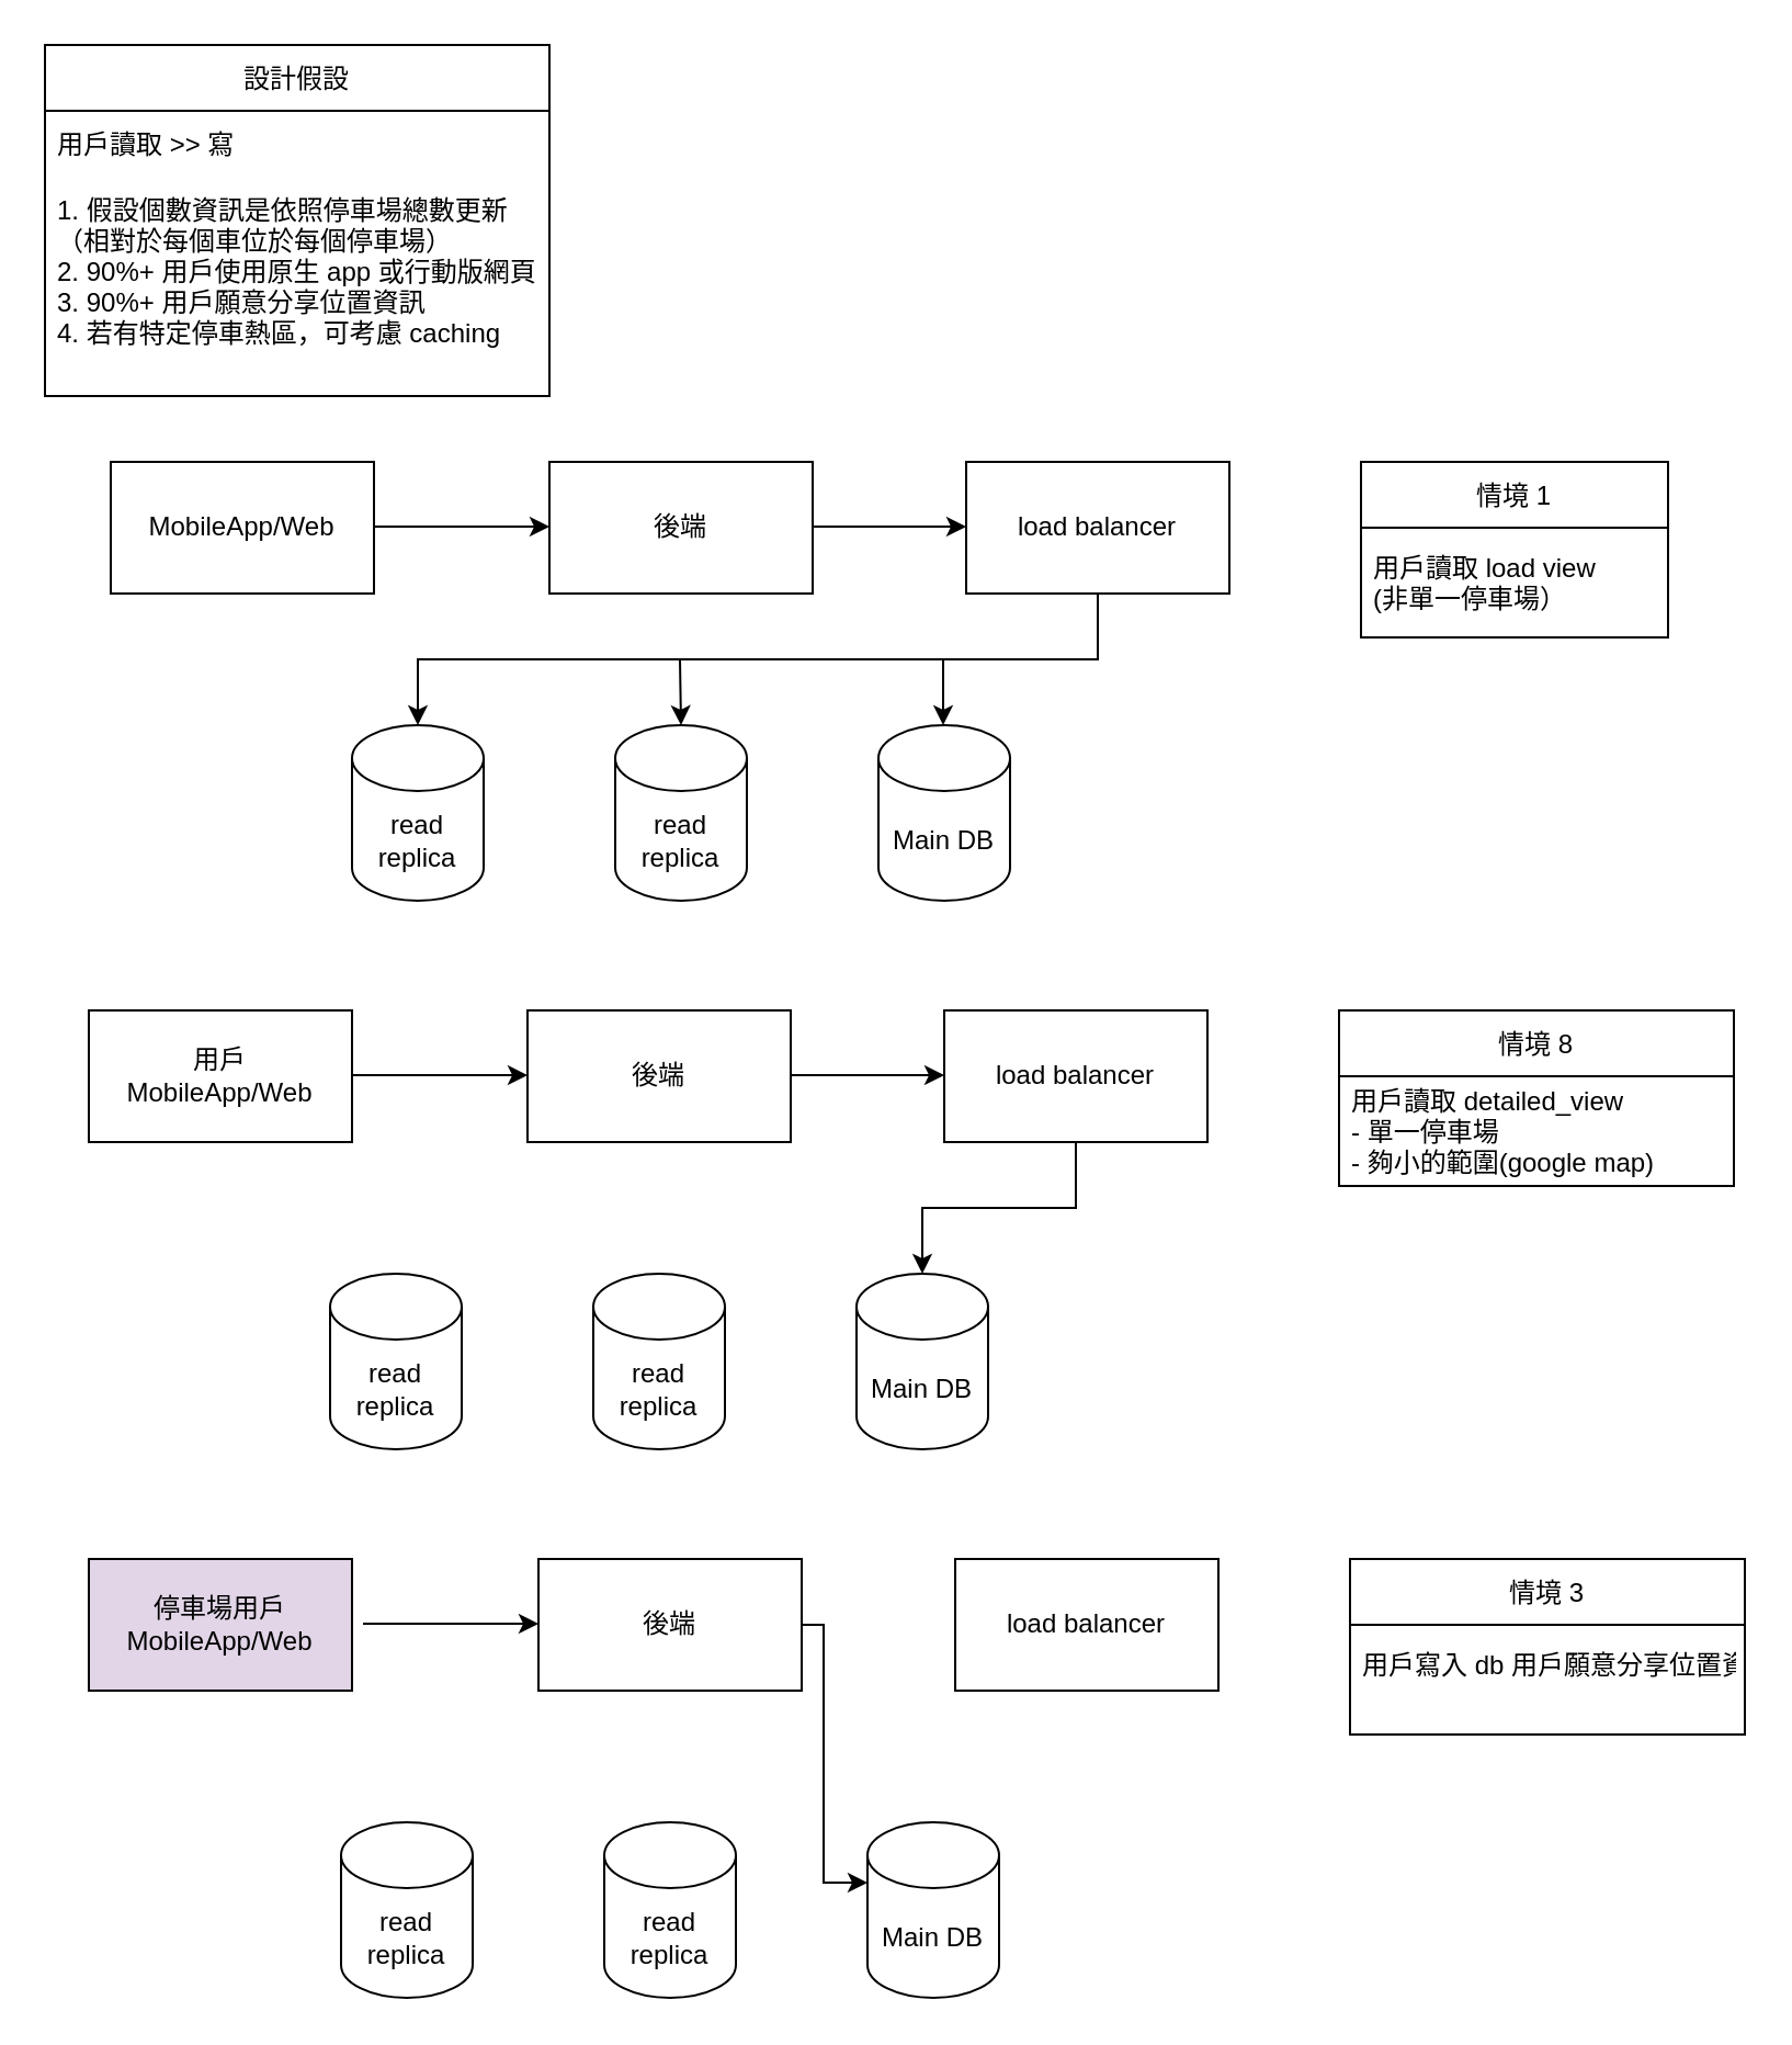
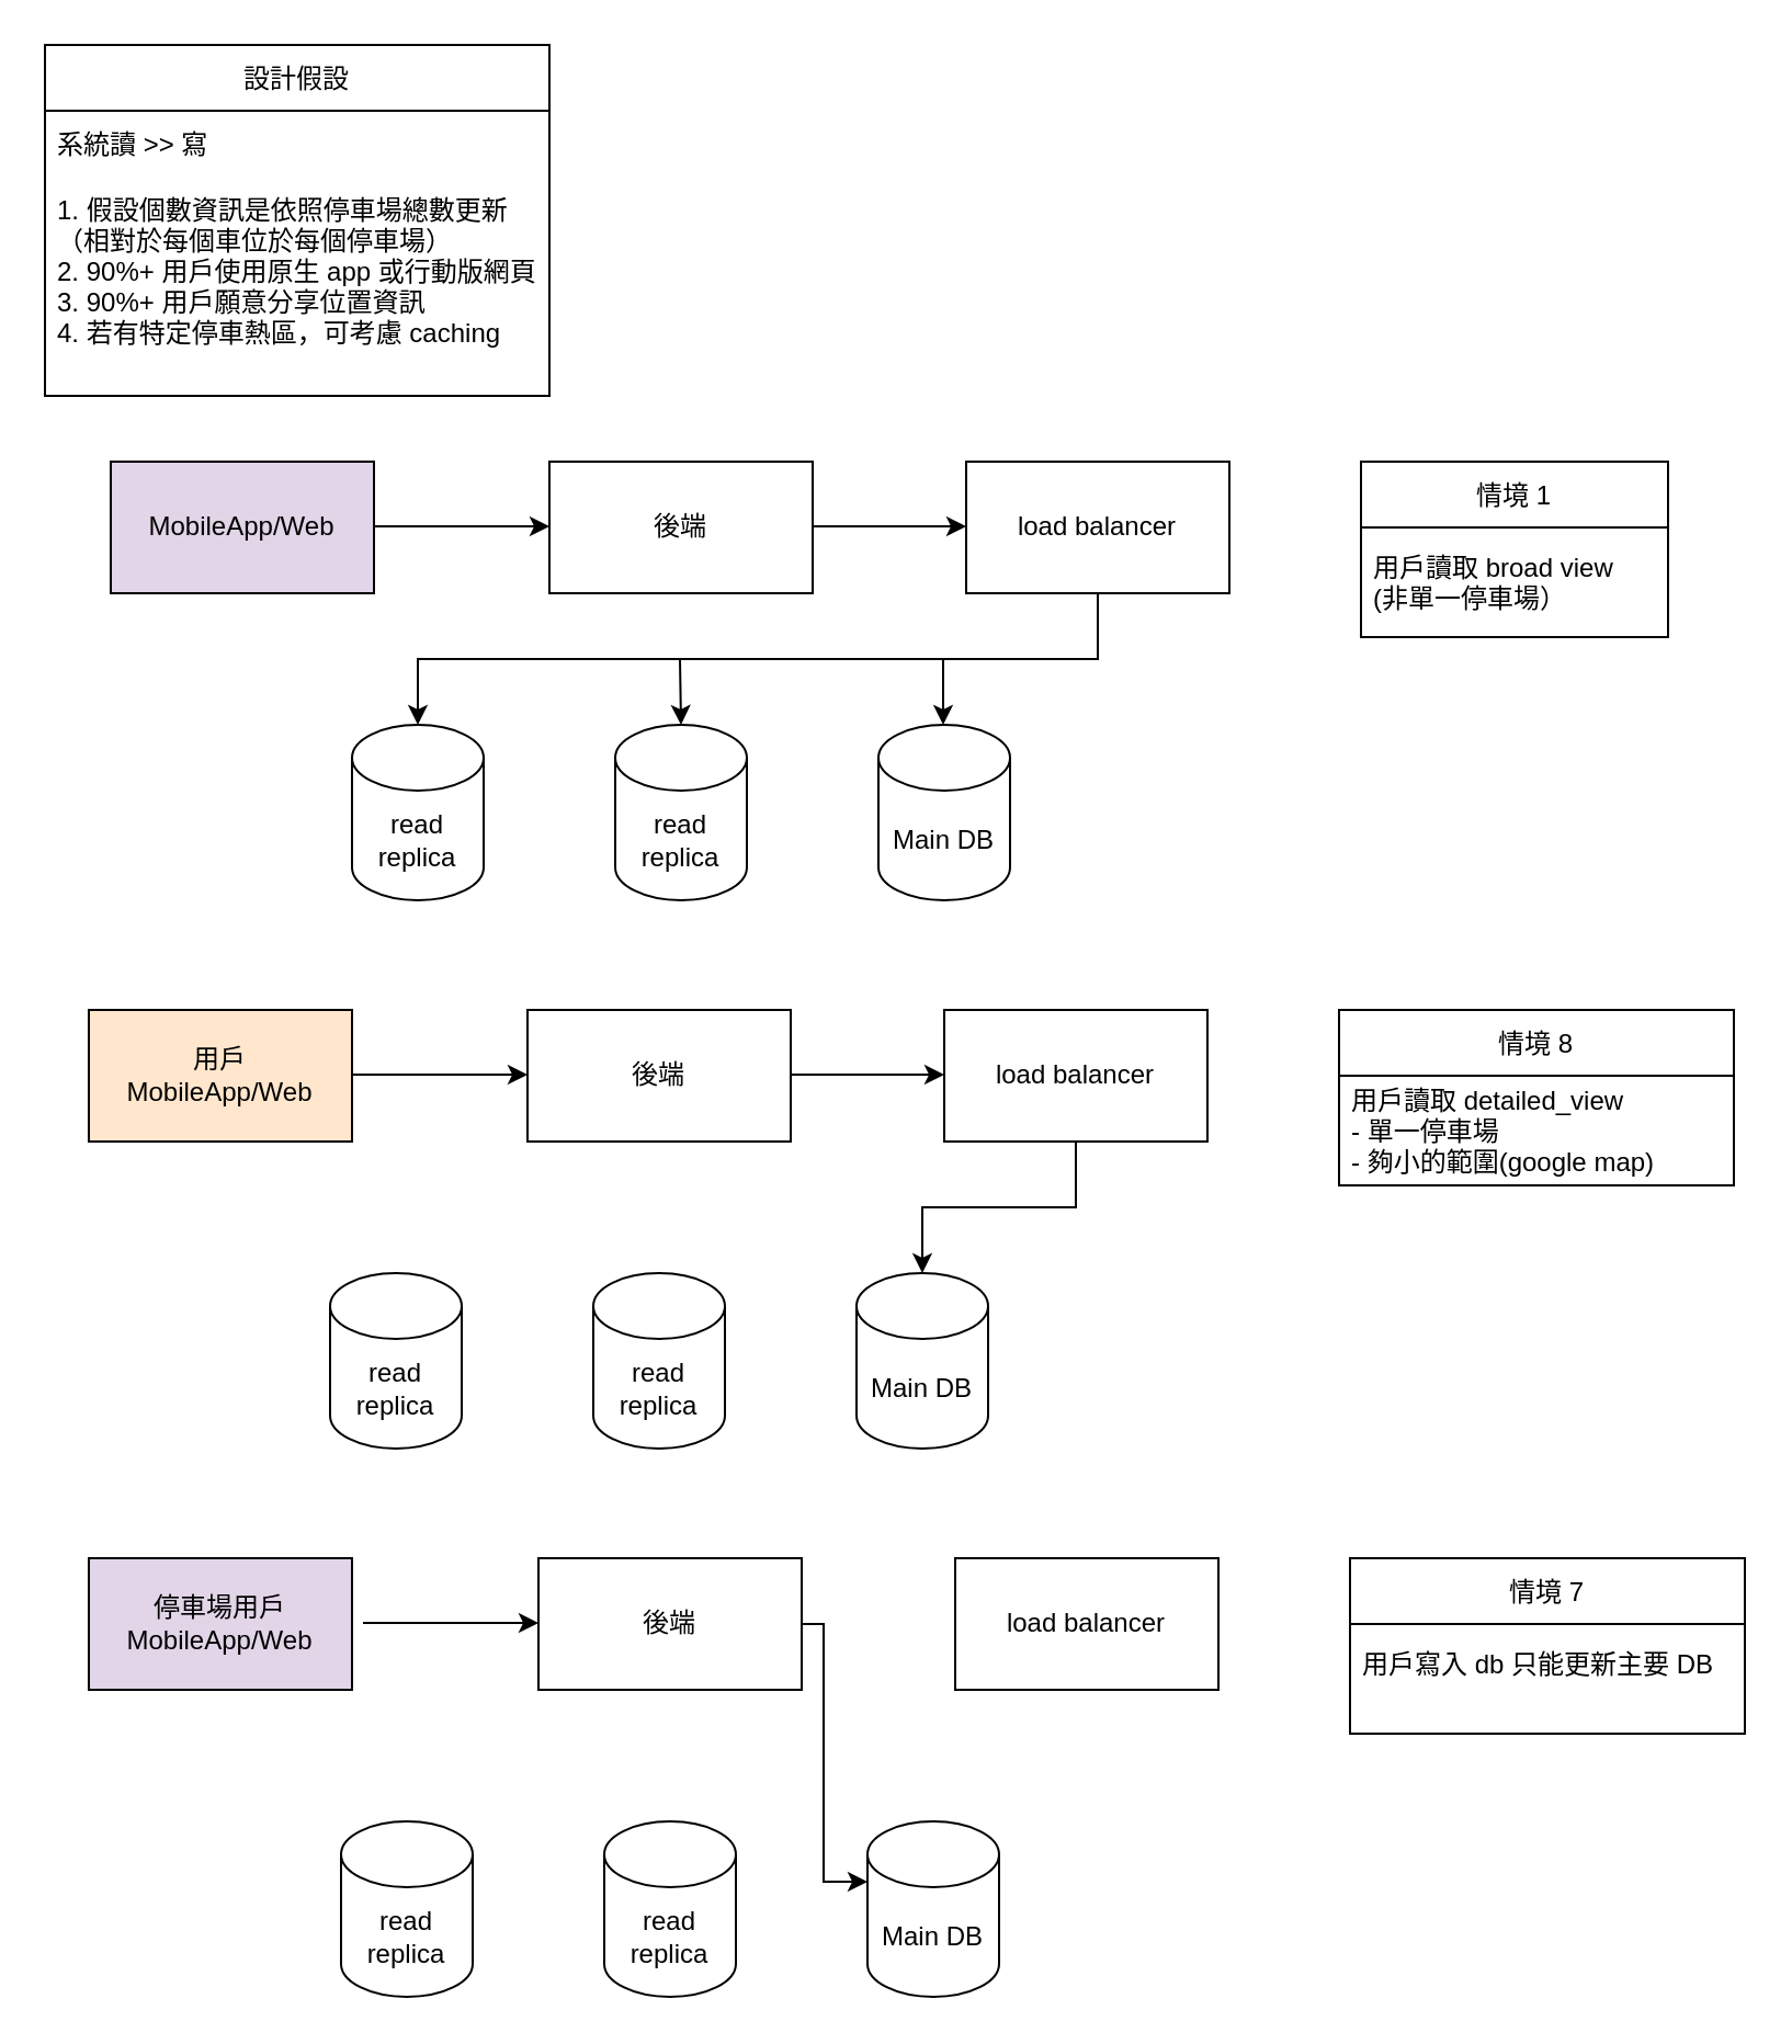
  <mxCell id="0" />
  <mxCell id="1" parent="0" />
  <mxCell id="2" value="設計假設" style="swimlane;fontStyle=0;childLayout=stackLayout;horizontal=1;startSize=30;horizontalStack=0;resizeParent=1;resizeParentMax=0;resizeLast=0;collapsible=1;marginBottom=0;" vertex="1" parent="1"><mxGeometry x="20" y="20" width="230" height="160" as="geometry" /></mxCell>
- <mxCell id="3" value="用戶讀取 &gt;&gt; 寫" style="text;strokeColor=none;fillColor=none;align=left;verticalAlign=middle;spacingLeft=4;spacingRight=4;overflow=hidden;points=[[0,0.5],[1,0.5]];portConstraint=eastwest;rotatable=0;" vertex="1" parent="2"><mxGeometry y="30" width="230" height="30" as="geometry" /></mxCell>
+ <mxCell id="3" value="系統讀 &gt;&gt; 寫" style="text;strokeColor=none;fillColor=none;align=left;verticalAlign=middle;spacingLeft=4;spacingRight=4;overflow=hidden;points=[[0,0.5],[1,0.5]];portConstraint=eastwest;rotatable=0;" vertex="1" parent="2"><mxGeometry y="30" width="230" height="30" as="geometry" /></mxCell>
  <mxCell id="4" value="1. 假設個數資訊是依照停車場總數更新&#10;（相對於每個車位於每個停車場）&#10;2. 90%+ 用戶使用原生 app 或行動版網頁&#10;3. 90%+ 用戶願意分享位置資訊&#10;4. 若有特定停車熱區，可考慮 caching&#10;" style="text;strokeColor=none;fillColor=none;align=left;verticalAlign=middle;spacingLeft=4;spacingRight=4;overflow=hidden;points=[[0,0.5],[1,0.5]];portConstraint=eastwest;rotatable=0;fontSize=12;" vertex="1" parent="2"><mxGeometry y="60" width="230" height="100" as="geometry" /></mxCell>
- <mxCell id="5" value="MobileApp/Web" style="rounded=0;whiteSpace=wrap;html=1;fontSize=12;" vertex="1" parent="1"><mxGeometry x="50" y="210" width="120" height="60" as="geometry" /></mxCell>
+ <mxCell id="5" value="MobileApp/Web" style="rounded=0;whiteSpace=wrap;html=1;fontSize=12;fillColor=#e1d5e7;" vertex="1" parent="1"><mxGeometry x="50" y="210" width="120" height="60" as="geometry" /></mxCell>
  <mxCell id="6" value="後端" style="rounded=0;whiteSpace=wrap;html=1;fontSize=12;" vertex="1" parent="1"><mxGeometry x="250" y="210" width="120" height="60" as="geometry" /></mxCell>
  <mxCell id="7" value="" style="endArrow=classic;html=1;rounded=0;fontSize=12;" edge="1" parent="1"><mxGeometry width="50" height="50" relative="1" as="geometry"><mxPoint x="170" y="239.5" as="sourcePoint" /><mxPoint x="250" y="239.5" as="targetPoint" /></mxGeometry></mxCell>
  <mxCell id="8" value="" style="endArrow=classic;html=1;rounded=0;fontSize=12;" edge="1" parent="1"><mxGeometry width="50" height="50" relative="1" as="geometry"><mxPoint x="370" y="239.5" as="sourcePoint" /><mxPoint x="440" y="239.5" as="targetPoint" /></mxGeometry></mxCell>
  <mxCell id="9" style="edgeStyle=orthogonalEdgeStyle;rounded=0;orthogonalLoop=1;jettySize=auto;html=1;exitX=0.5;exitY=1;exitDx=0;exitDy=0;entryX=0.5;entryY=0;entryDx=0;entryDy=0;entryPerimeter=0;fontSize=12;" edge="1" parent="1" source="10" target="11"><mxGeometry relative="1" as="geometry" /></mxCell>
  <mxCell id="10" value="load balancer" style="rounded=0;whiteSpace=wrap;html=1;fontSize=12;" vertex="1" parent="1"><mxGeometry x="440" y="210" width="120" height="60" as="geometry" /></mxCell>
  <mxCell id="11" value="read replica" style="shape=cylinder3;whiteSpace=wrap;html=1;boundedLbl=1;backgroundOutline=1;size=15;fontSize=12;" vertex="1" parent="1"><mxGeometry x="160" y="330" width="60" height="80" as="geometry" /></mxCell>
  <mxCell id="12" value="read replica" style="shape=cylinder3;whiteSpace=wrap;html=1;boundedLbl=1;backgroundOutline=1;size=15;fontSize=12;" vertex="1" parent="1"><mxGeometry x="280" y="330" width="60" height="80" as="geometry" /></mxCell>
  <mxCell id="13" value="Main DB" style="shape=cylinder3;whiteSpace=wrap;html=1;boundedLbl=1;backgroundOutline=1;size=15;fontSize=12;" vertex="1" parent="1"><mxGeometry x="400" y="330" width="60" height="80" as="geometry" /></mxCell>
  <mxCell id="14" value="" style="endArrow=classic;html=1;rounded=0;fontSize=12;" edge="1" parent="1"><mxGeometry width="50" height="50" relative="1" as="geometry"><mxPoint x="309.5" y="300" as="sourcePoint" /><mxPoint x="310" y="330" as="targetPoint" /></mxGeometry></mxCell>
  <mxCell id="15" value="" style="endArrow=classic;html=1;rounded=0;fontSize=12;" edge="1" parent="1"><mxGeometry width="50" height="50" relative="1" as="geometry"><mxPoint x="429.5" y="300" as="sourcePoint" /><mxPoint x="429.5" y="330" as="targetPoint" /></mxGeometry></mxCell>
  <mxCell id="16" value="情境 1" style="swimlane;fontStyle=0;childLayout=stackLayout;horizontal=1;startSize=30;horizontalStack=0;resizeParent=1;resizeParentMax=0;resizeLast=0;collapsible=1;marginBottom=0;fontSize=12;" vertex="1" parent="1"><mxGeometry x="620" y="210" width="140" height="80" as="geometry" /></mxCell>
- <mxCell id="17" value="用戶讀取 load view&#10;(非單一停車場）" style="text;strokeColor=none;fillColor=none;align=left;verticalAlign=middle;spacingLeft=4;spacingRight=4;overflow=hidden;points=[[0,0.5],[1,0.5]];portConstraint=eastwest;rotatable=0;fontSize=12;" vertex="1" parent="16"><mxGeometry y="30" width="140" height="50" as="geometry" /></mxCell>
+ <mxCell id="17" value="用戶讀取 broad view&#10;(非單一停車場）" style="text;strokeColor=none;fillColor=none;align=left;verticalAlign=middle;spacingLeft=4;spacingRight=4;overflow=hidden;points=[[0,0.5],[1,0.5]];portConstraint=eastwest;rotatable=0;fontSize=12;" vertex="1" parent="16"><mxGeometry y="30" width="140" height="50" as="geometry" /></mxCell>
  <mxCell id="18" value="情境 8" style="swimlane;fontStyle=0;childLayout=stackLayout;horizontal=1;startSize=30;horizontalStack=0;resizeParent=1;resizeParentMax=0;resizeLast=0;collapsible=1;marginBottom=0;fontSize=12;" vertex="1" parent="1"><mxGeometry x="610" y="460" width="180" height="80" as="geometry" /></mxCell>
  <mxCell id="19" value="用戶讀取 detailed_view&#10;- 單一停車場&#10;- 夠小的範圍(google map)" style="text;strokeColor=none;fillColor=none;align=left;verticalAlign=middle;spacingLeft=4;spacingRight=4;overflow=hidden;points=[[0,0.5],[1,0.5]];portConstraint=eastwest;rotatable=0;fontSize=12;" vertex="1" parent="18"><mxGeometry y="30" width="180" height="50" as="geometry" /></mxCell>
- <mxCell id="20" value="用戶&lt;br&gt;MobileApp/Web" style="rounded=0;whiteSpace=wrap;html=1;fontSize=12;" vertex="1" parent="1"><mxGeometry x="40" y="460" width="120" height="60" as="geometry" /></mxCell>
+ <mxCell id="20" value="用戶&lt;br&gt;MobileApp/Web" style="rounded=0;whiteSpace=wrap;html=1;fontSize=12;fillColor=#ffe6cc;" vertex="1" parent="1"><mxGeometry x="40" y="460" width="120" height="60" as="geometry" /></mxCell>
  <mxCell id="21" value="後端" style="rounded=0;whiteSpace=wrap;html=1;fontSize=12;" vertex="1" parent="1"><mxGeometry x="240" y="460" width="120" height="60" as="geometry" /></mxCell>
  <mxCell id="22" value="" style="endArrow=classic;html=1;rounded=0;fontSize=12;" edge="1" parent="1"><mxGeometry width="50" height="50" relative="1" as="geometry"><mxPoint x="160" y="489.5" as="sourcePoint" /><mxPoint x="240" y="489.5" as="targetPoint" /></mxGeometry></mxCell>
  <mxCell id="23" value="" style="endArrow=classic;html=1;rounded=0;fontSize=12;" edge="1" parent="1"><mxGeometry width="50" height="50" relative="1" as="geometry"><mxPoint x="360" y="489.5" as="sourcePoint" /><mxPoint x="430" y="489.5" as="targetPoint" /></mxGeometry></mxCell>
  <mxCell id="24" style="edgeStyle=orthogonalEdgeStyle;rounded=0;orthogonalLoop=1;jettySize=auto;html=1;exitX=0.5;exitY=1;exitDx=0;exitDy=0;entryX=0.5;entryY=0;entryDx=0;entryDy=0;entryPerimeter=0;fontSize=12;" edge="1" parent="1" source="25" target="28"><mxGeometry relative="1" as="geometry" /></mxCell>
  <mxCell id="25" value="load balancer" style="rounded=0;whiteSpace=wrap;html=1;fontSize=12;" vertex="1" parent="1"><mxGeometry x="430" y="460" width="120" height="60" as="geometry" /></mxCell>
  <mxCell id="26" value="read replica" style="shape=cylinder3;whiteSpace=wrap;html=1;boundedLbl=1;backgroundOutline=1;size=15;fontSize=12;" vertex="1" parent="1"><mxGeometry x="150" y="580" width="60" height="80" as="geometry" /></mxCell>
  <mxCell id="27" value="read replica" style="shape=cylinder3;whiteSpace=wrap;html=1;boundedLbl=1;backgroundOutline=1;size=15;fontSize=12;" vertex="1" parent="1"><mxGeometry x="270" y="580" width="60" height="80" as="geometry" /></mxCell>
  <mxCell id="28" value="Main DB" style="shape=cylinder3;whiteSpace=wrap;html=1;boundedLbl=1;backgroundOutline=1;size=15;fontSize=12;" vertex="1" parent="1"><mxGeometry x="390" y="580" width="60" height="80" as="geometry" /></mxCell>
- <mxCell id="29" value="情境 3" style="swimlane;fontStyle=0;childLayout=stackLayout;horizontal=1;startSize=30;horizontalStack=0;resizeParent=1;resizeParentMax=0;resizeLast=0;collapsible=1;marginBottom=0;fontSize=12;" vertex="1" parent="1"><mxGeometry x="615" y="710" width="180" height="80" as="geometry" /></mxCell>
- <mxCell id="30" value="用戶寫入 db 用戶願意分享位置資訊 DB&#10; " style="text;strokeColor=none;fillColor=none;align=left;verticalAlign=middle;spacingLeft=4;spacingRight=4;overflow=hidden;points=[[0,0.5],[1,0.5]];portConstraint=eastwest;rotatable=0;fontSize=12;" vertex="1" parent="29"><mxGeometry y="30" width="180" height="50" as="geometry" /></mxCell>
+ <mxCell id="29" value="情境 7" style="swimlane;fontStyle=0;childLayout=stackLayout;horizontal=1;startSize=30;horizontalStack=0;resizeParent=1;resizeParentMax=0;resizeLast=0;collapsible=1;marginBottom=0;fontSize=12;" vertex="1" parent="1"><mxGeometry x="615" y="710" width="180" height="80" as="geometry" /></mxCell>
+ <mxCell id="30" value="用戶寫入 db 只能更新主要 DB&#10; " style="text;strokeColor=none;fillColor=none;align=left;verticalAlign=middle;spacingLeft=4;spacingRight=4;overflow=hidden;points=[[0,0.5],[1,0.5]];portConstraint=eastwest;rotatable=0;fontSize=12;" vertex="1" parent="29"><mxGeometry y="30" width="180" height="50" as="geometry" /></mxCell>
  <mxCell id="31" value="停車場用戶&lt;br&gt;MobileApp/Web" style="rounded=0;whiteSpace=wrap;html=1;fontSize=12;fillColor=#e1d5e7;" vertex="1" parent="1"><mxGeometry x="40" y="710" width="120" height="60" as="geometry" /></mxCell>
  <mxCell id="32" style="edgeStyle=orthogonalEdgeStyle;rounded=0;orthogonalLoop=1;jettySize=auto;html=1;exitX=1;exitY=0.5;exitDx=0;exitDy=0;entryX=0;entryY=0;entryDx=0;entryDy=27.5;entryPerimeter=0;fontSize=12;" edge="1" parent="1" source="33" target="38"><mxGeometry relative="1" as="geometry"><Array as="points"><mxPoint x="375" y="740" /><mxPoint x="375" y="858" /></Array></mxGeometry></mxCell>
  <mxCell id="33" value="後端" style="rounded=0;whiteSpace=wrap;html=1;fontSize=12;" vertex="1" parent="1"><mxGeometry x="245" y="710" width="120" height="60" as="geometry" /></mxCell>
  <mxCell id="34" value="" style="endArrow=classic;html=1;rounded=0;fontSize=12;" edge="1" parent="1"><mxGeometry width="50" height="50" relative="1" as="geometry"><mxPoint x="165" y="739.5" as="sourcePoint" /><mxPoint x="245" y="739.5" as="targetPoint" /></mxGeometry></mxCell>
  <mxCell id="35" value="load balancer" style="rounded=0;whiteSpace=wrap;html=1;fontSize=12;" vertex="1" parent="1"><mxGeometry x="435" y="710" width="120" height="60" as="geometry" /></mxCell>
  <mxCell id="36" value="read replica" style="shape=cylinder3;whiteSpace=wrap;html=1;boundedLbl=1;backgroundOutline=1;size=15;fontSize=12;" vertex="1" parent="1"><mxGeometry x="155" y="830" width="60" height="80" as="geometry" /></mxCell>
  <mxCell id="37" value="read replica" style="shape=cylinder3;whiteSpace=wrap;html=1;boundedLbl=1;backgroundOutline=1;size=15;fontSize=12;" vertex="1" parent="1"><mxGeometry x="275" y="830" width="60" height="80" as="geometry" /></mxCell>
  <mxCell id="38" value="Main DB" style="shape=cylinder3;whiteSpace=wrap;html=1;boundedLbl=1;backgroundOutline=1;size=15;fontSize=12;" vertex="1" parent="1"><mxGeometry x="395" y="830" width="60" height="80" as="geometry" /></mxCell>
